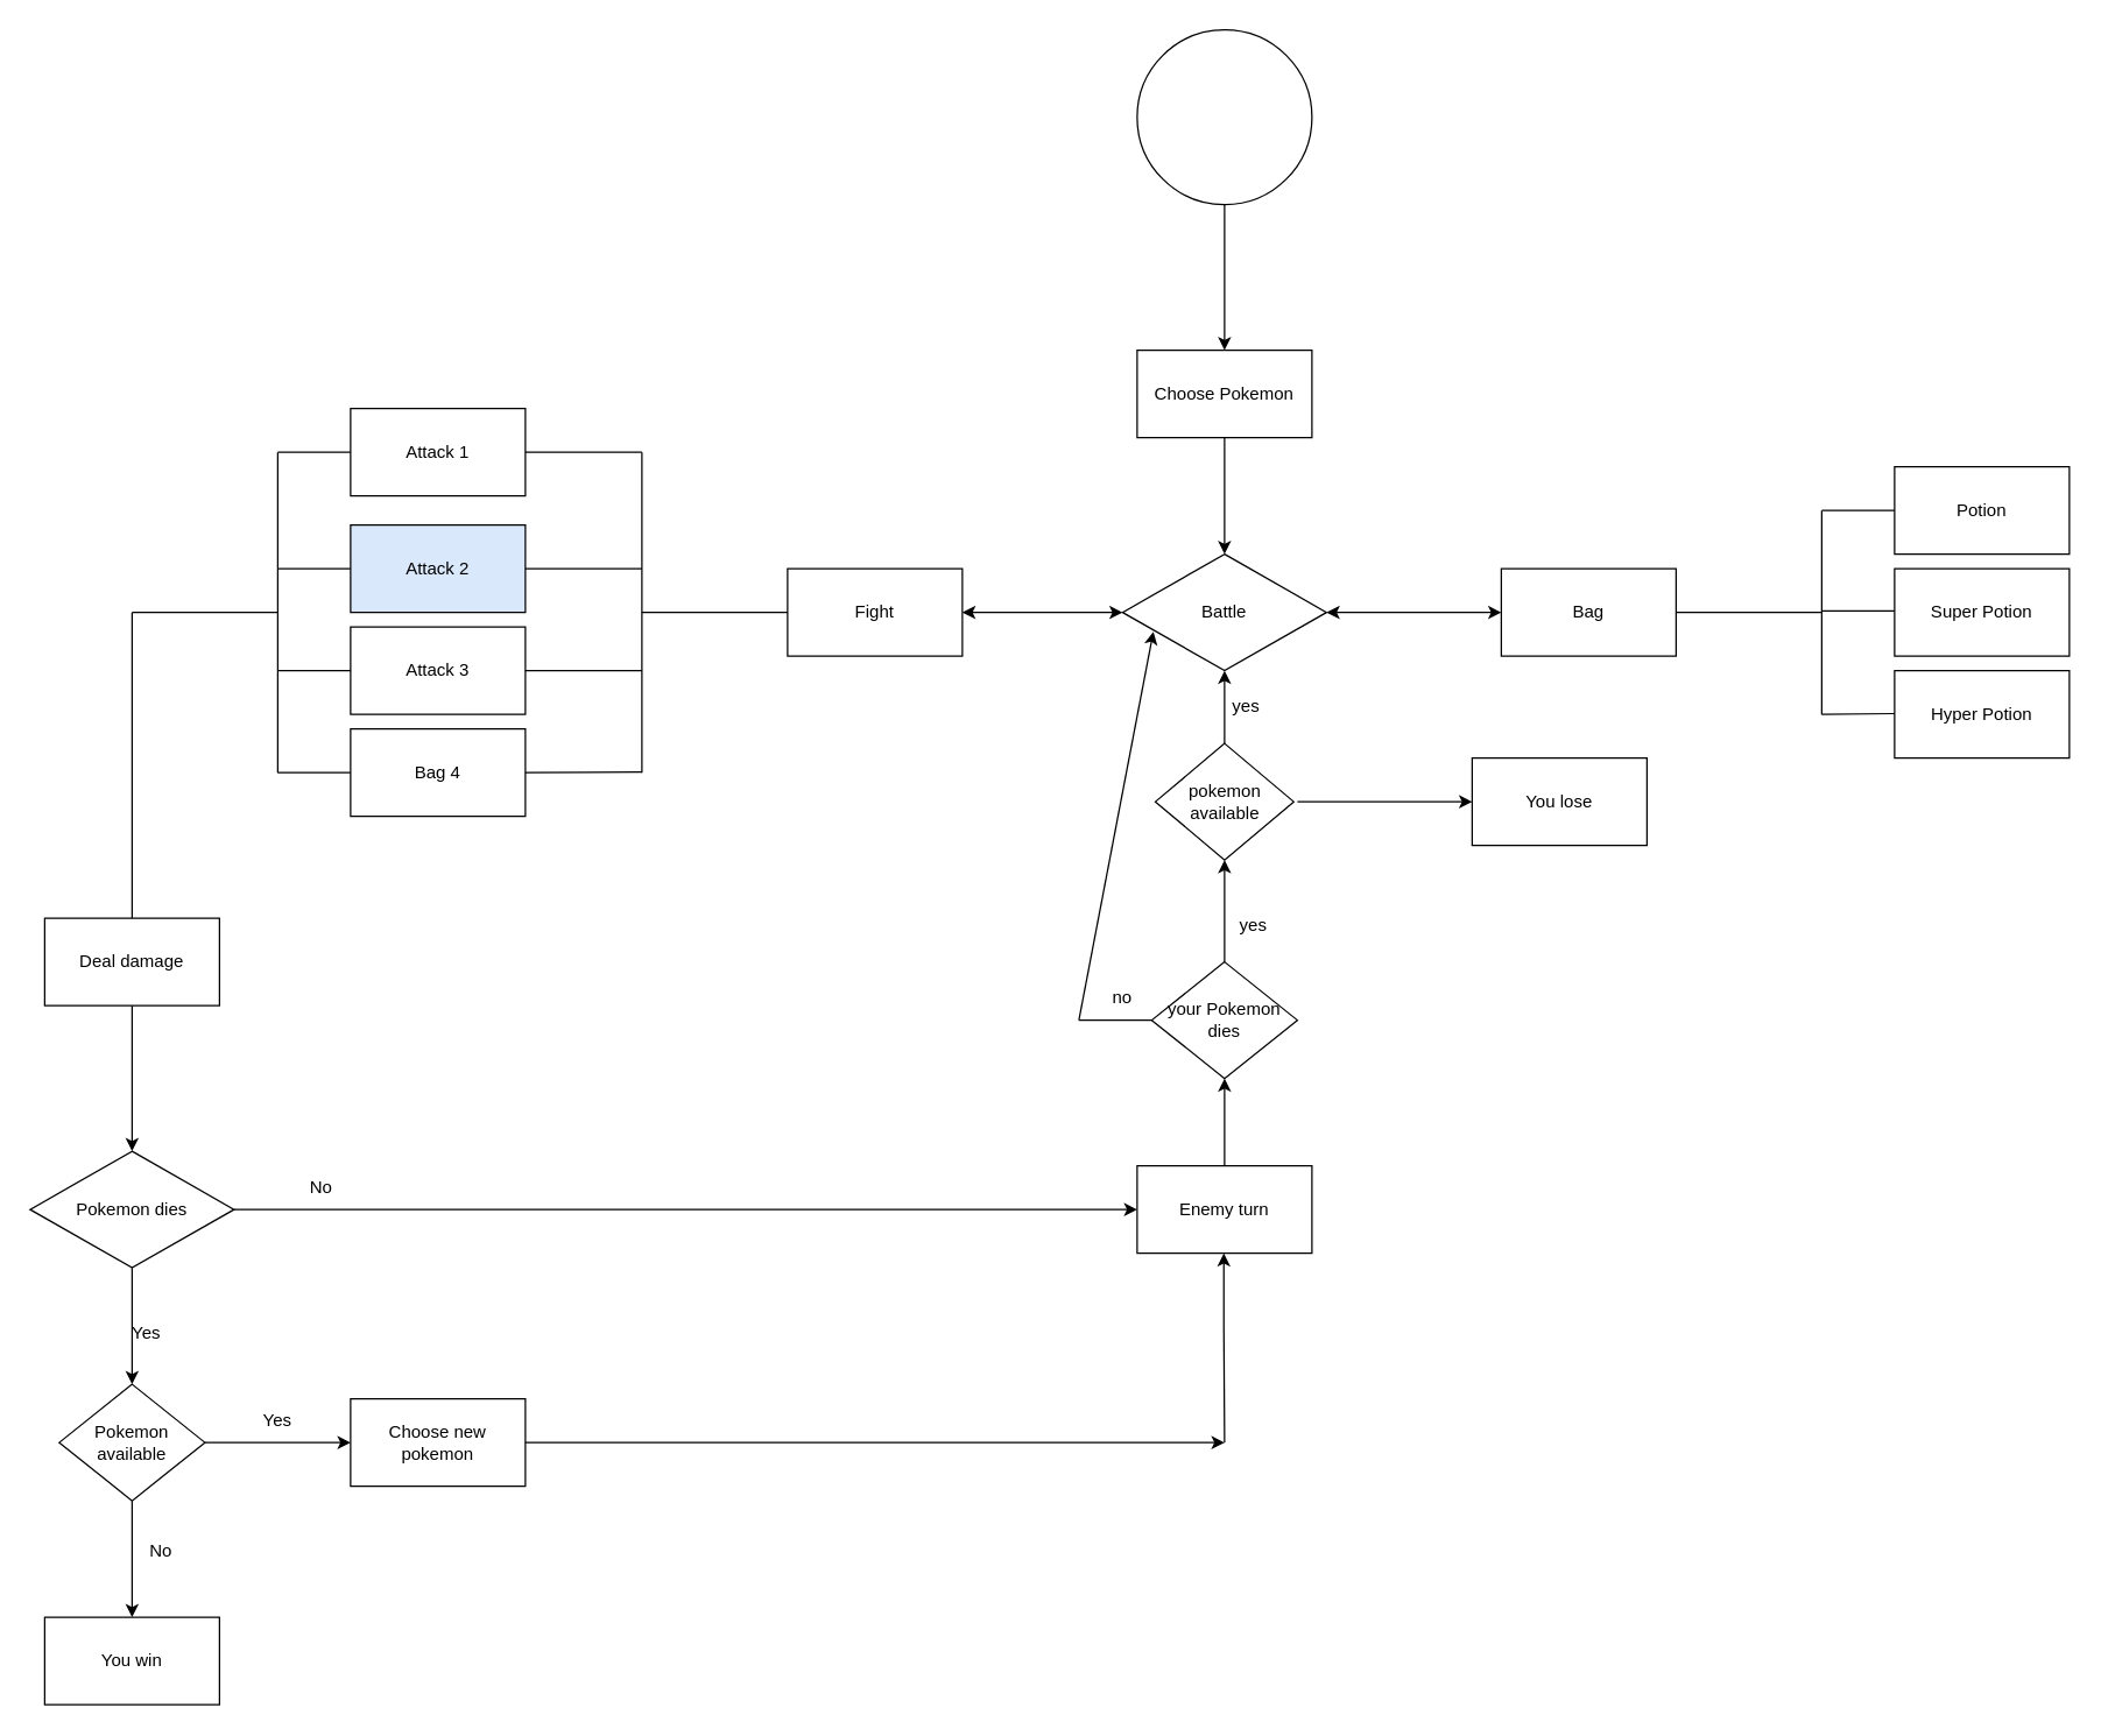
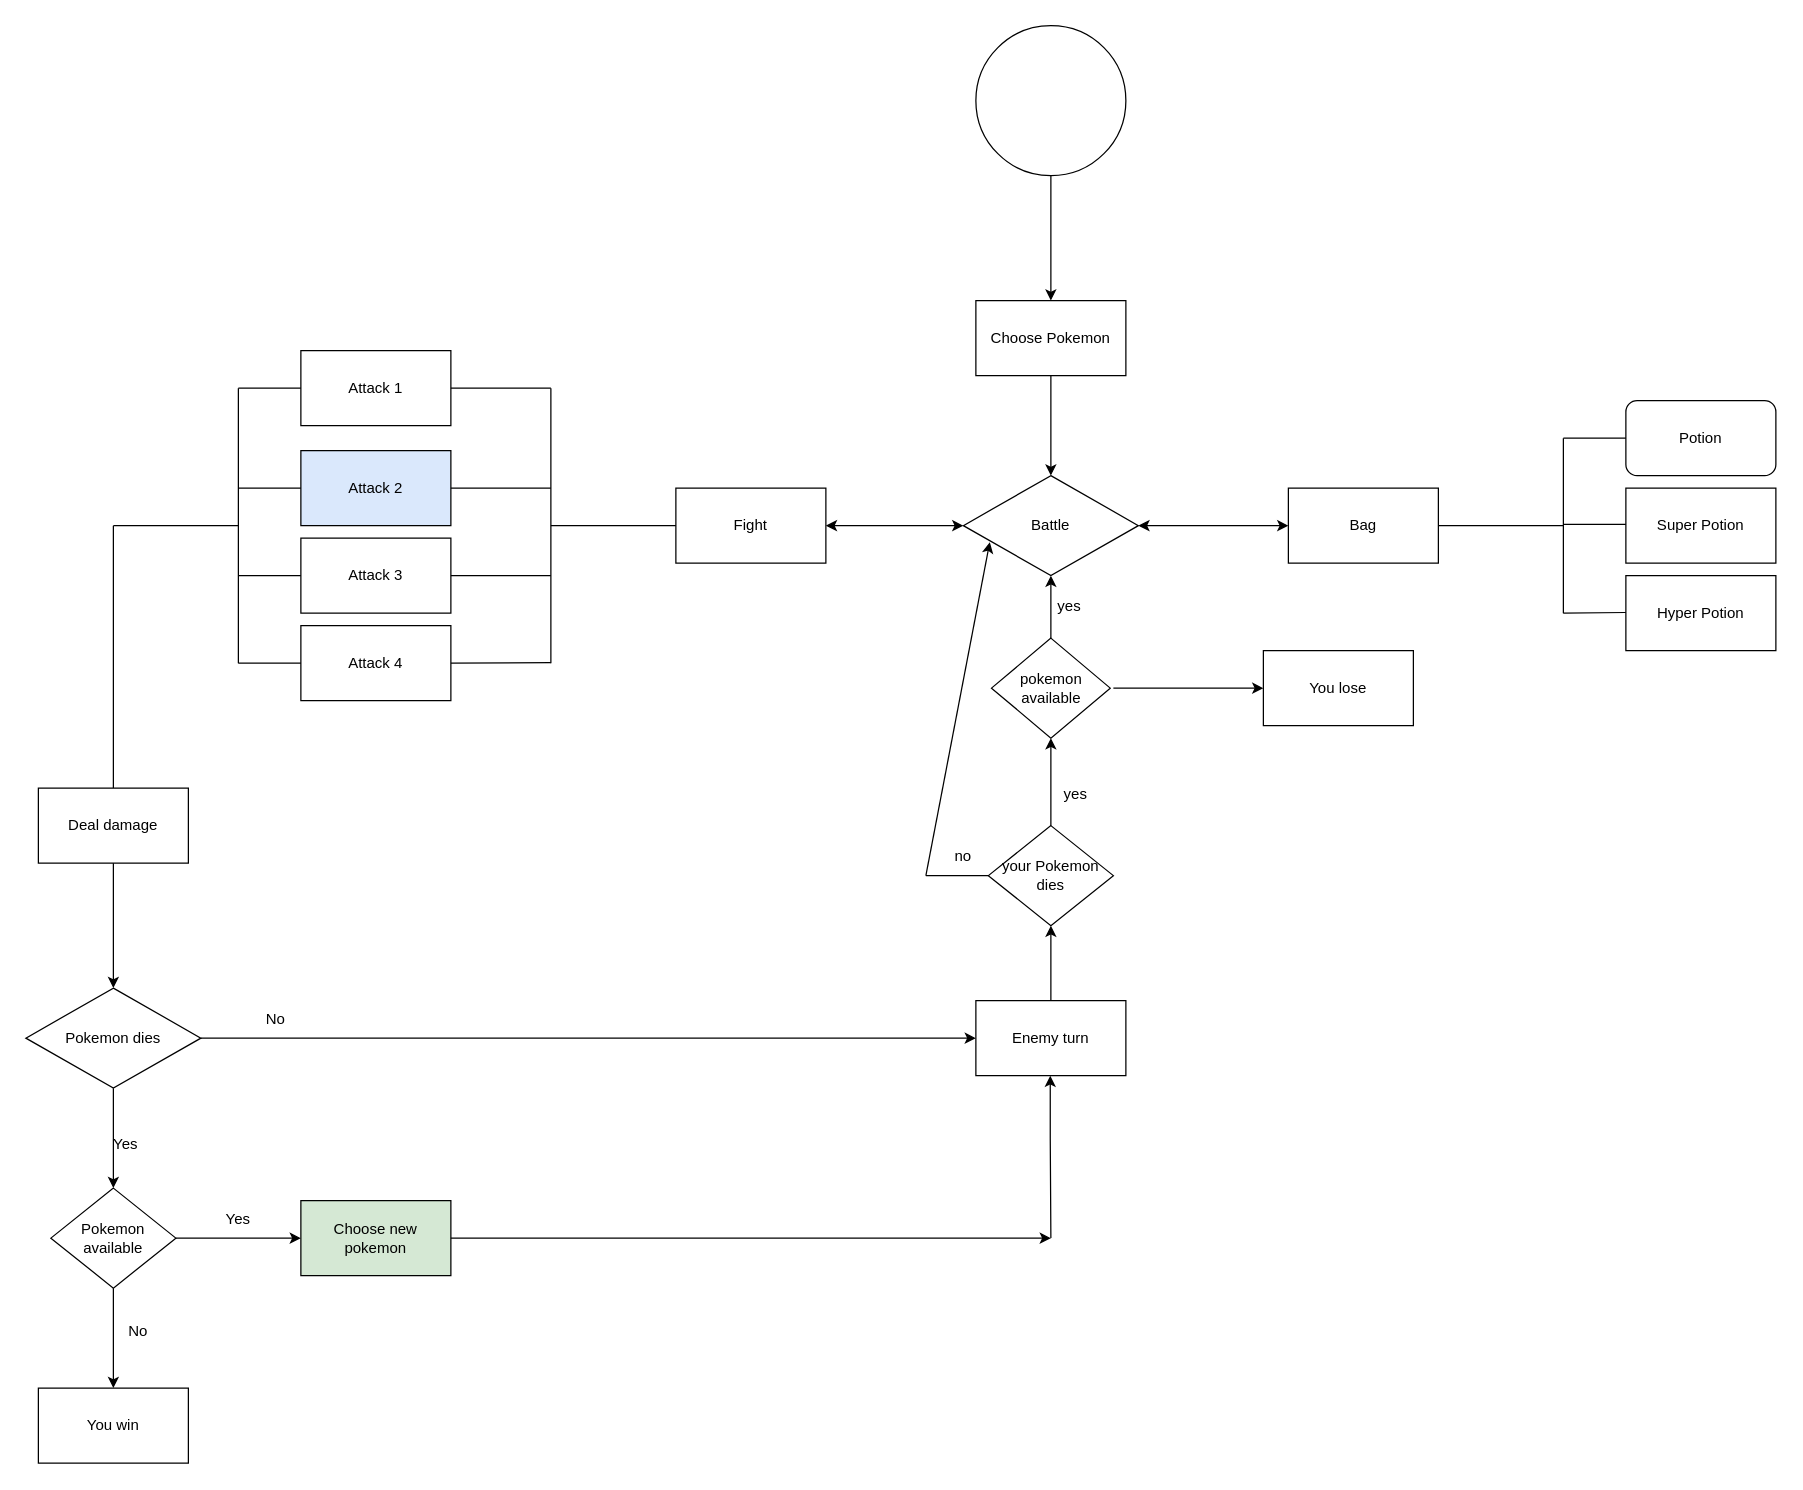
  <mxCell id="0" />
  <mxCell id="1" parent="0" />
  <mxCell id="2" value="" style="ellipse;whiteSpace=wrap;html=1;" vertex="1" parent="1"><mxGeometry x="780" y="20" width="120" height="120" as="geometry" /></mxCell>
  <mxCell id="3" value="" style="endArrow=classic;html=1;rounded=0;" edge="1" parent="1"><mxGeometry width="50" height="50" relative="1" as="geometry"><mxPoint x="840" y="140" as="sourcePoint" /><mxPoint x="840" y="240" as="targetPoint" /></mxGeometry></mxCell>
  <mxCell id="4" value="&lt;div style=&quot;text-align: left;&quot;&gt;Choose Pokemon&lt;/div&gt;" style="rounded=0;whiteSpace=wrap;html=1;" vertex="1" parent="1"><mxGeometry x="780" y="240" width="120" height="60" as="geometry" /></mxCell>
  <mxCell id="5" value="" style="endArrow=classic;html=1;rounded=0;" edge="1" parent="1"><mxGeometry width="50" height="50" relative="1" as="geometry"><mxPoint x="840" y="300" as="sourcePoint" /><mxPoint x="840" y="380" as="targetPoint" /></mxGeometry></mxCell>
  <mxCell id="6" value="Battle" style="rhombus;whiteSpace=wrap;html=1;" vertex="1" parent="1"><mxGeometry x="770" y="380" width="140" height="80" as="geometry" /></mxCell>
  <mxCell id="7" value="Fight" style="rounded=0;whiteSpace=wrap;html=1;" vertex="1" parent="1"><mxGeometry x="540" y="390" width="120" height="60" as="geometry" /></mxCell>
  <mxCell id="8" value="Bag" style="rounded=0;whiteSpace=wrap;html=1;" vertex="1" parent="1"><mxGeometry x="1030" y="390" width="120" height="60" as="geometry" /></mxCell>
  <mxCell id="9" value="" style="endArrow=none;html=1;rounded=0;" edge="1" parent="1"><mxGeometry width="50" height="50" relative="1" as="geometry"><mxPoint x="440" y="420" as="sourcePoint" /><mxPoint x="540" y="420" as="targetPoint" /></mxGeometry></mxCell>
  <mxCell id="10" value="" style="endArrow=none;html=1;rounded=0;" edge="1" parent="1"><mxGeometry width="50" height="50" relative="1" as="geometry"><mxPoint x="440" y="530" as="sourcePoint" /><mxPoint x="440" y="310" as="targetPoint" /></mxGeometry></mxCell>
  <mxCell id="11" value="Attack 1" style="rounded=0;whiteSpace=wrap;html=1;" vertex="1" parent="1"><mxGeometry x="240" y="280" width="120" height="60" as="geometry" /></mxCell>
  <mxCell id="12" value="Attack 2" style="rounded=0;whiteSpace=wrap;html=1;fillColor=#dae8fc;" vertex="1" parent="1"><mxGeometry x="240" y="360" width="120" height="60" as="geometry" /></mxCell>
  <mxCell id="13" value="Attack 3" style="rounded=0;whiteSpace=wrap;html=1;" vertex="1" parent="1"><mxGeometry x="240" y="430" width="120" height="60" as="geometry" /></mxCell>
- <mxCell id="14" value="Bag 4" style="rounded=0;whiteSpace=wrap;html=1;" vertex="1" parent="1"><mxGeometry x="240" y="500" width="120" height="60" as="geometry" /></mxCell>
+ <mxCell id="14" value="Attack 4" style="rounded=0;whiteSpace=wrap;html=1;" vertex="1" parent="1"><mxGeometry x="240" y="500" width="120" height="60" as="geometry" /></mxCell>
  <mxCell id="15" value="" style="endArrow=none;html=1;rounded=0;exitX=1;exitY=0.5;exitDx=0;exitDy=0;" edge="1" parent="1" source="11"><mxGeometry width="50" height="50" relative="1" as="geometry"><mxPoint x="390" y="340" as="sourcePoint" /><mxPoint x="440" y="310" as="targetPoint" /></mxGeometry></mxCell>
  <mxCell id="16" value="" style="endArrow=none;html=1;rounded=0;exitX=1;exitY=0.5;exitDx=0;exitDy=0;" edge="1" parent="1" source="14"><mxGeometry width="50" height="50" relative="1" as="geometry"><mxPoint x="370" y="530" as="sourcePoint" /><mxPoint x="440" y="529.5" as="targetPoint" /></mxGeometry></mxCell>
  <mxCell id="17" value="" style="endArrow=none;html=1;rounded=0;" edge="1" parent="1"><mxGeometry width="50" height="50" relative="1" as="geometry"><mxPoint x="360" y="460" as="sourcePoint" /><mxPoint x="440" y="460" as="targetPoint" /></mxGeometry></mxCell>
  <mxCell id="18" value="" style="endArrow=none;html=1;rounded=0;" edge="1" parent="1"><mxGeometry width="50" height="50" relative="1" as="geometry"><mxPoint x="360" y="390" as="sourcePoint" /><mxPoint x="440" y="390" as="targetPoint" /></mxGeometry></mxCell>
- <mxCell id="19" value="Potion" style="rounded=0;whiteSpace=wrap;html=1;" vertex="1" parent="1"><mxGeometry x="1300" y="320" width="120" height="60" as="geometry" /></mxCell>
+ <mxCell id="19" value="Potion" style="whiteSpace=wrap;html=1;rounded=1;" vertex="1" parent="1"><mxGeometry x="1300" y="320" width="120" height="60" as="geometry" /></mxCell>
  <mxCell id="20" value="Super Potion" style="rounded=0;whiteSpace=wrap;html=1;" vertex="1" parent="1"><mxGeometry x="1300" y="390" width="120" height="60" as="geometry" /></mxCell>
  <mxCell id="21" value="Hyper Potion" style="rounded=0;whiteSpace=wrap;html=1;" vertex="1" parent="1"><mxGeometry x="1300" y="460" width="120" height="60" as="geometry" /></mxCell>
  <mxCell id="22" value="" style="endArrow=none;html=1;rounded=0;" edge="1" parent="1"><mxGeometry width="50" height="50" relative="1" as="geometry"><mxPoint x="1150" y="420" as="sourcePoint" /><mxPoint x="1250" y="420" as="targetPoint" /></mxGeometry></mxCell>
  <mxCell id="23" value="" style="endArrow=none;html=1;rounded=0;" edge="1" parent="1"><mxGeometry width="50" height="50" relative="1" as="geometry"><mxPoint x="1250" y="490" as="sourcePoint" /><mxPoint x="1250" y="350" as="targetPoint" /></mxGeometry></mxCell>
  <mxCell id="24" value="" style="endArrow=none;html=1;rounded=0;" edge="1" parent="1"><mxGeometry width="50" height="50" relative="1" as="geometry"><mxPoint x="1250" y="490" as="sourcePoint" /><mxPoint x="1300" y="489.5" as="targetPoint" /></mxGeometry></mxCell>
  <mxCell id="25" value="" style="endArrow=none;html=1;rounded=0;" edge="1" parent="1" target="19"><mxGeometry width="50" height="50" relative="1" as="geometry"><mxPoint x="1250" y="350" as="sourcePoint" /><mxPoint x="1300" y="290" as="targetPoint" /></mxGeometry></mxCell>
  <mxCell id="26" value="" style="endArrow=none;html=1;rounded=0;" edge="1" parent="1"><mxGeometry width="50" height="50" relative="1" as="geometry"><mxPoint x="1250" y="419" as="sourcePoint" /><mxPoint x="1300" y="419" as="targetPoint" /></mxGeometry></mxCell>
  <mxCell id="27" value="" style="endArrow=classic;startArrow=classic;html=1;rounded=0;entryX=0;entryY=0.5;entryDx=0;entryDy=0;" edge="1" parent="1" target="8"><mxGeometry width="50" height="50" relative="1" as="geometry"><mxPoint x="910" y="420" as="sourcePoint" /><mxPoint x="1020" y="420" as="targetPoint" /></mxGeometry></mxCell>
  <mxCell id="28" value="" style="endArrow=classic;startArrow=classic;html=1;rounded=0;entryX=0;entryY=0.5;entryDx=0;entryDy=0;" edge="1" parent="1" target="6"><mxGeometry width="50" height="50" relative="1" as="geometry"><mxPoint x="660" y="420" as="sourcePoint" /><mxPoint x="710" y="370" as="targetPoint" /></mxGeometry></mxCell>
  <mxCell id="29" value="" style="endArrow=none;html=1;rounded=0;" edge="1" parent="1"><mxGeometry width="50" height="50" relative="1" as="geometry"><mxPoint x="190" y="310" as="sourcePoint" /><mxPoint x="240" y="310" as="targetPoint" /></mxGeometry></mxCell>
  <mxCell id="30" value="" style="endArrow=none;html=1;rounded=0;" edge="1" parent="1"><mxGeometry width="50" height="50" relative="1" as="geometry"><mxPoint x="190" y="390" as="sourcePoint" /><mxPoint x="240" y="390" as="targetPoint" /></mxGeometry></mxCell>
  <mxCell id="31" value="" style="endArrow=none;html=1;rounded=0;" edge="1" parent="1"><mxGeometry width="50" height="50" relative="1" as="geometry"><mxPoint x="190" y="460" as="sourcePoint" /><mxPoint x="240" y="460" as="targetPoint" /></mxGeometry></mxCell>
  <mxCell id="32" value="" style="endArrow=none;html=1;rounded=0;" edge="1" parent="1"><mxGeometry width="50" height="50" relative="1" as="geometry"><mxPoint x="190" y="530" as="sourcePoint" /><mxPoint x="240" y="530" as="targetPoint" /></mxGeometry></mxCell>
  <mxCell id="33" value="" style="endArrow=none;html=1;rounded=0;" edge="1" parent="1"><mxGeometry width="50" height="50" relative="1" as="geometry"><mxPoint x="190" y="530" as="sourcePoint" /><mxPoint x="190" y="310" as="targetPoint" /></mxGeometry></mxCell>
  <mxCell id="34" value="" style="endArrow=none;html=1;rounded=0;" edge="1" parent="1"><mxGeometry width="50" height="50" relative="1" as="geometry"><mxPoint x="90" y="420" as="sourcePoint" /><mxPoint x="190" y="420" as="targetPoint" /></mxGeometry></mxCell>
  <mxCell id="35" value="" style="endArrow=none;html=1;rounded=0;" edge="1" parent="1"><mxGeometry width="50" height="50" relative="1" as="geometry"><mxPoint x="90" y="630" as="sourcePoint" /><mxPoint x="90" y="420" as="targetPoint" /></mxGeometry></mxCell>
  <mxCell id="36" value="Pokemon dies" style="rhombus;whiteSpace=wrap;html=1;" vertex="1" parent="1"><mxGeometry x="20" y="790" width="140" height="80" as="geometry" /></mxCell>
  <mxCell id="37" value="Deal damage" style="rounded=0;whiteSpace=wrap;html=1;" vertex="1" parent="1"><mxGeometry x="30" y="630" width="120" height="60" as="geometry" /></mxCell>
  <mxCell id="38" value="" style="endArrow=classic;html=1;rounded=0;" edge="1" parent="1" target="36"><mxGeometry width="50" height="50" relative="1" as="geometry"><mxPoint x="90" y="690" as="sourcePoint" /><mxPoint x="140" y="640" as="targetPoint" /></mxGeometry></mxCell>
- <mxCell id="39" value="Choose new pokemon" style="rounded=0;whiteSpace=wrap;html=1;" vertex="1" parent="1"><mxGeometry x="240" y="960" width="120" height="60" as="geometry" /></mxCell>
+ <mxCell id="39" value="Choose new pokemon" style="rounded=0;whiteSpace=wrap;html=1;fillColor=#d5e8d4;" vertex="1" parent="1"><mxGeometry x="240" y="960" width="120" height="60" as="geometry" /></mxCell>
  <mxCell id="40" value="" style="endArrow=classic;html=1;rounded=0;entryX=0;entryY=0.5;entryDx=0;entryDy=0;" edge="1" parent="1" target="44"><mxGeometry width="50" height="50" relative="1" as="geometry"><mxPoint x="160" y="830" as="sourcePoint" /><mxPoint x="780" y="840" as="targetPoint" /></mxGeometry></mxCell>
  <mxCell id="41" value="" style="endArrow=classic;html=1;rounded=0;" edge="1" parent="1" target="48"><mxGeometry width="50" height="50" relative="1" as="geometry"><mxPoint x="90" y="870" as="sourcePoint" /><mxPoint x="90" y="960" as="targetPoint" /></mxGeometry></mxCell>
  <mxCell id="42" value="Yes" style="text;html=1;strokeColor=none;fillColor=none;align=center;verticalAlign=middle;whiteSpace=wrap;rounded=0;" vertex="1" parent="1"><mxGeometry x="70" y="900" width="60" height="30" as="geometry" /></mxCell>
  <mxCell id="43" value="No" style="text;html=1;strokeColor=none;fillColor=none;align=center;verticalAlign=middle;whiteSpace=wrap;rounded=0;" vertex="1" parent="1"><mxGeometry x="190" y="800" width="60" height="30" as="geometry" /></mxCell>
  <mxCell id="44" value="Enemy turn" style="rounded=0;whiteSpace=wrap;html=1;" vertex="1" parent="1"><mxGeometry x="780" y="800" width="120" height="60" as="geometry" /></mxCell>
  <mxCell id="45" value="" style="endArrow=classic;html=1;rounded=0;exitX=0.5;exitY=0;exitDx=0;exitDy=0;" edge="1" parent="1" source="44"><mxGeometry width="50" height="50" relative="1" as="geometry"><mxPoint x="835" y="810" as="sourcePoint" /><mxPoint x="840" y="740" as="targetPoint" /></mxGeometry></mxCell>
  <mxCell id="46" value="" style="endArrow=classic;html=1;rounded=0;" edge="1" parent="1"><mxGeometry width="50" height="50" relative="1" as="geometry"><mxPoint x="360" y="990" as="sourcePoint" /><mxPoint x="840" y="990" as="targetPoint" /></mxGeometry></mxCell>
  <mxCell id="47" value="" style="endArrow=classic;html=1;rounded=0;" edge="1" parent="1"><mxGeometry width="50" height="50" relative="1" as="geometry"><mxPoint x="840" y="990" as="sourcePoint" /><mxPoint x="839.5" y="860" as="targetPoint" /><Array as="points"><mxPoint x="839.5" y="910" /></Array></mxGeometry></mxCell>
  <mxCell id="48" value="Pokemon available" style="rhombus;whiteSpace=wrap;html=1;" vertex="1" parent="1"><mxGeometry x="40" y="950" width="100" height="80" as="geometry" /></mxCell>
  <mxCell id="49" value="" style="endArrow=classic;html=1;rounded=0;entryX=0;entryY=0.5;entryDx=0;entryDy=0;" edge="1" parent="1" target="39"><mxGeometry width="50" height="50" relative="1" as="geometry"><mxPoint x="140" y="990" as="sourcePoint" /><mxPoint x="190" y="940" as="targetPoint" /></mxGeometry></mxCell>
  <mxCell id="50" value="Yes" style="text;html=1;strokeColor=none;fillColor=none;align=center;verticalAlign=middle;whiteSpace=wrap;rounded=0;" vertex="1" parent="1"><mxGeometry x="160" y="960" width="60" height="30" as="geometry" /></mxCell>
  <mxCell id="51" value="" style="endArrow=classic;html=1;rounded=0;" edge="1" parent="1"><mxGeometry width="50" height="50" relative="1" as="geometry"><mxPoint x="90" y="1030" as="sourcePoint" /><mxPoint x="90" y="1110" as="targetPoint" /></mxGeometry></mxCell>
  <mxCell id="52" value="You win" style="rounded=0;whiteSpace=wrap;html=1;" vertex="1" parent="1"><mxGeometry x="30" y="1110" width="120" height="60" as="geometry" /></mxCell>
  <mxCell id="53" value="No" style="text;html=1;strokeColor=none;fillColor=none;align=center;verticalAlign=middle;whiteSpace=wrap;rounded=0;" vertex="1" parent="1"><mxGeometry x="80" y="1050" width="60" height="30" as="geometry" /></mxCell>
  <mxCell id="54" style="edgeStyle=orthogonalEdgeStyle;rounded=0;orthogonalLoop=1;jettySize=auto;html=1;entryX=0.5;entryY=1;entryDx=0;entryDy=0;" edge="1" parent="1" source="55" target="57"><mxGeometry relative="1" as="geometry" /></mxCell>
  <mxCell id="55" value="your Pokemon dies" style="rhombus;whiteSpace=wrap;html=1;" vertex="1" parent="1"><mxGeometry x="790" y="660" width="100" height="80" as="geometry" /></mxCell>
  <mxCell id="56" style="edgeStyle=orthogonalEdgeStyle;rounded=0;orthogonalLoop=1;jettySize=auto;html=1;entryX=0.5;entryY=1;entryDx=0;entryDy=0;" edge="1" parent="1" source="57" target="6"><mxGeometry relative="1" as="geometry" /></mxCell>
  <mxCell id="57" value="pokemon available" style="rhombus;whiteSpace=wrap;html=1;" vertex="1" parent="1"><mxGeometry x="792.5" y="510" width="95" height="80" as="geometry" /></mxCell>
  <mxCell id="58" value="yes" style="text;html=1;strokeColor=none;fillColor=none;align=center;verticalAlign=middle;whiteSpace=wrap;rounded=0;" vertex="1" parent="1"><mxGeometry x="830" y="620" width="60" height="30" as="geometry" /></mxCell>
  <mxCell id="59" value="yes" style="text;html=1;strokeColor=none;fillColor=none;align=center;verticalAlign=middle;whiteSpace=wrap;rounded=0;" vertex="1" parent="1"><mxGeometry x="825" y="470" width="60" height="30" as="geometry" /></mxCell>
  <mxCell id="60" value="" style="endArrow=classic;html=1;rounded=0;" edge="1" parent="1"><mxGeometry width="50" height="50" relative="1" as="geometry"><mxPoint x="890" y="550" as="sourcePoint" /><mxPoint x="1010" y="550" as="targetPoint" /></mxGeometry></mxCell>
  <mxCell id="61" value="You lose" style="rounded=0;whiteSpace=wrap;html=1;" vertex="1" parent="1"><mxGeometry x="1010" y="520" width="120" height="60" as="geometry" /></mxCell>
  <mxCell id="62" value="" style="endArrow=none;html=1;rounded=0;" edge="1" parent="1"><mxGeometry width="50" height="50" relative="1" as="geometry"><mxPoint x="740" y="700" as="sourcePoint" /><mxPoint x="790" y="700" as="targetPoint" /></mxGeometry></mxCell>
  <mxCell id="63" value="" style="endArrow=classic;html=1;rounded=0;entryX=0.151;entryY=0.665;entryDx=0;entryDy=0;entryPerimeter=0;" edge="1" parent="1" target="6"><mxGeometry width="50" height="50" relative="1" as="geometry"><mxPoint x="740" y="700" as="sourcePoint" /><mxPoint x="790" y="650" as="targetPoint" /><Array as="points" /></mxGeometry></mxCell>
  <mxCell id="64" value="no" style="text;html=1;strokeColor=none;fillColor=none;align=center;verticalAlign=middle;whiteSpace=wrap;rounded=0;" vertex="1" parent="1"><mxGeometry x="740" y="670" width="60" height="30" as="geometry" /></mxCell>
